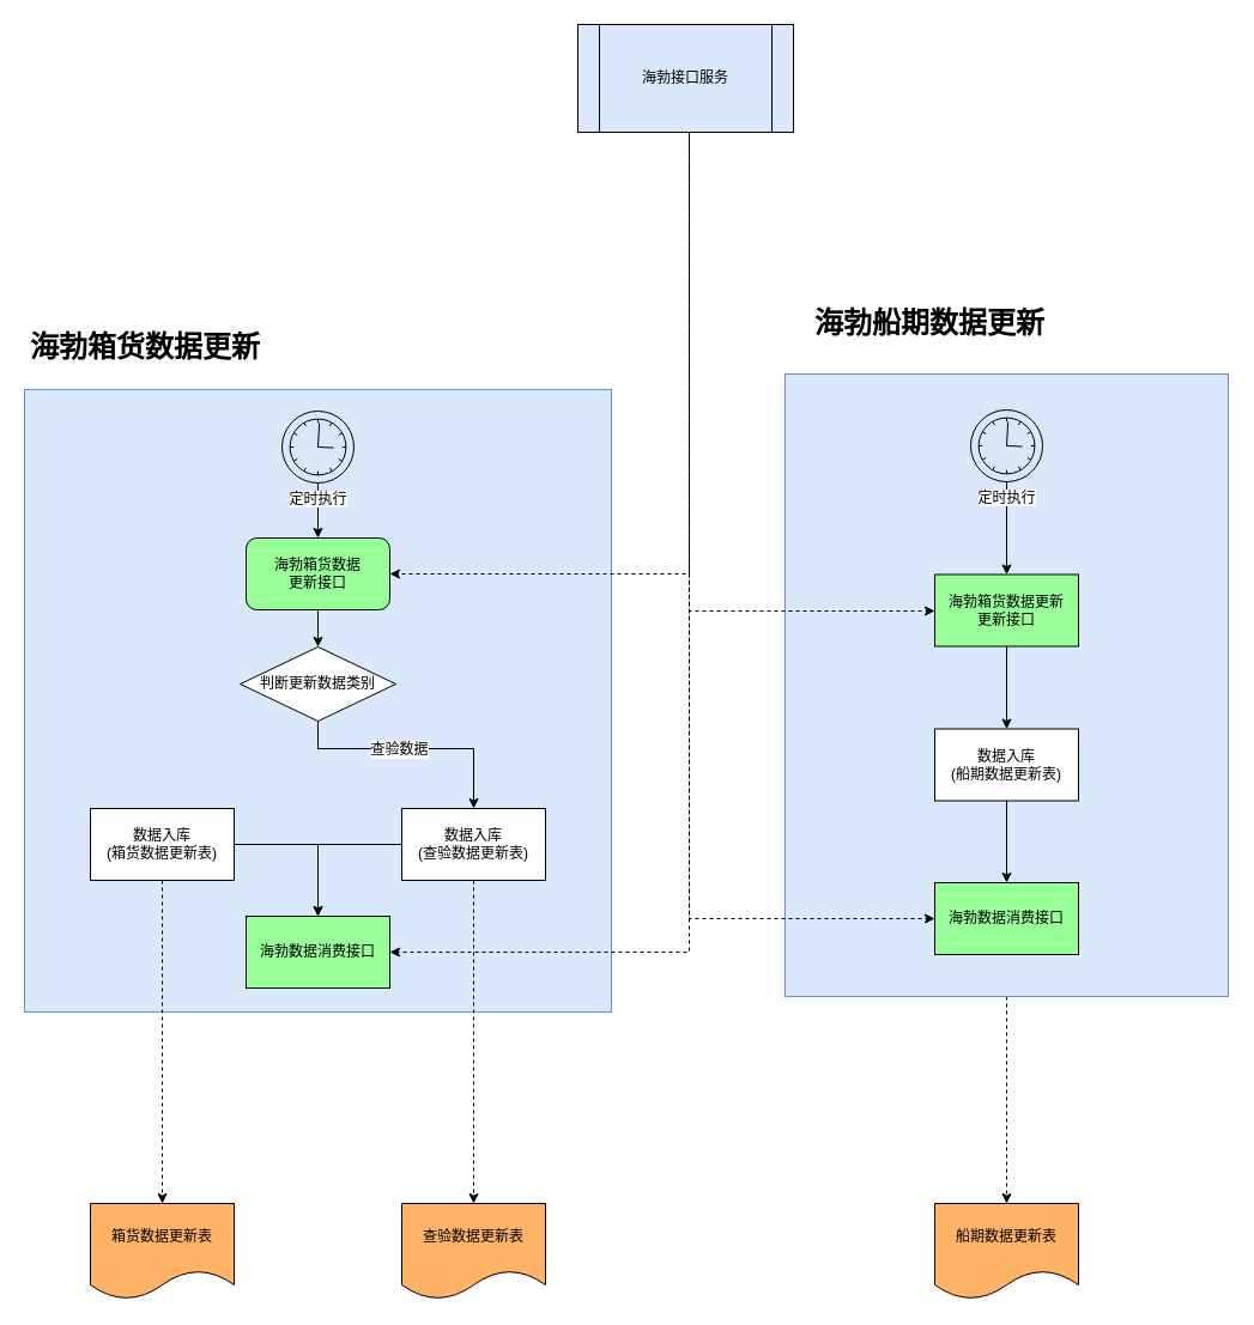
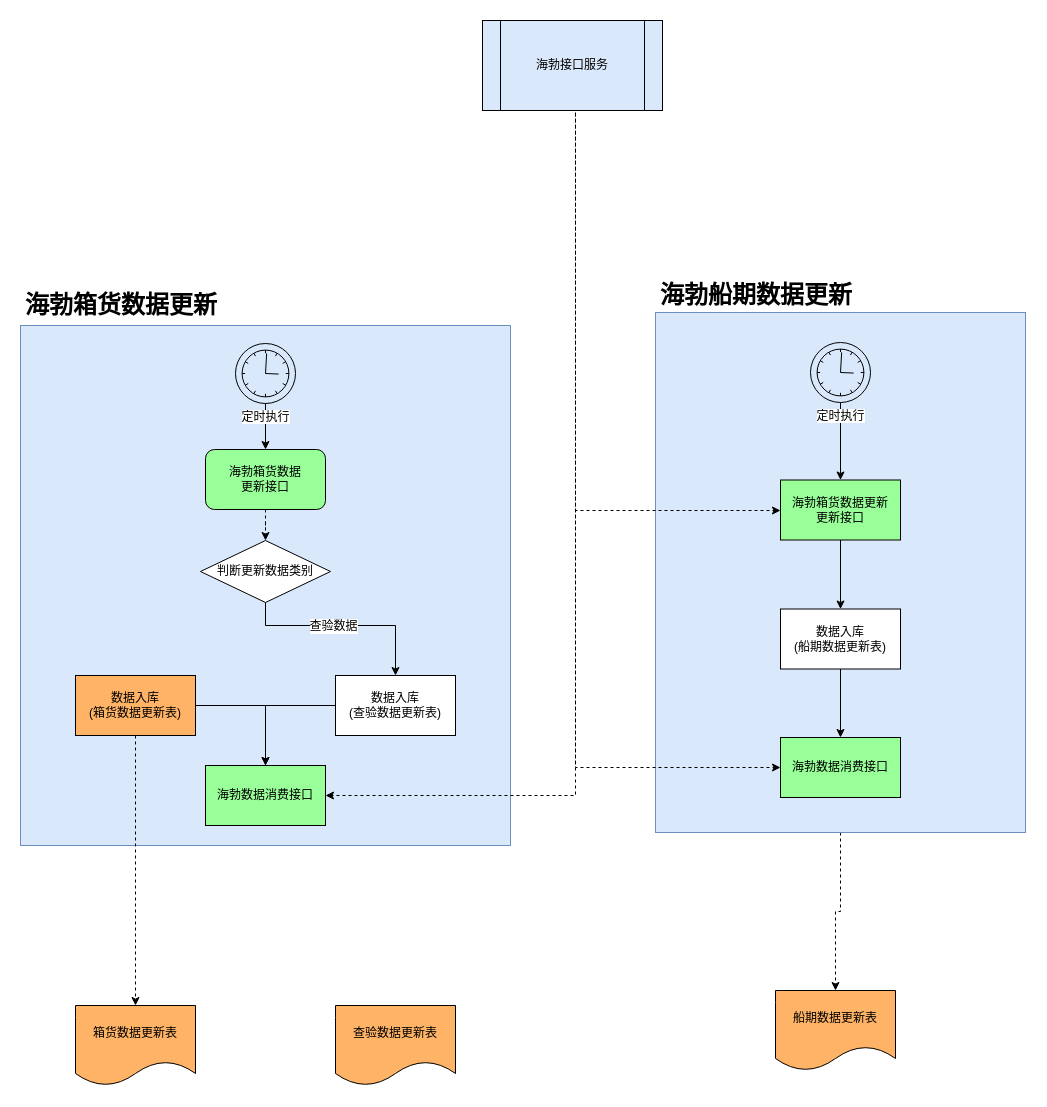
  <mxCell id="0" />
  <mxCell id="1" parent="0" />
  <mxCell id="2" value="" style="rounded=0;whiteSpace=wrap;html=1;strokeColor=#6c8ebf;fillColor=#dae8fc;" parent="1" vertex="1"><mxGeometry x="20" y="325" width="490" height="520" as="geometry" /></mxCell>
- <mxCell id="3" value="" style="edgeStyle=orthogonalEdgeStyle;rounded=0;orthogonalLoop=1;jettySize=auto;html=1;strokeColor=#000000;entryX=0.5;entryY=0;entryDx=0;entryDy=0;" parent="1" source="5" target="8" edge="1"><mxGeometry relative="1" as="geometry"><mxPoint x="265" y="581" as="targetPoint" /></mxGeometry></mxCell>
- <mxCell id="4" style="edgeStyle=orthogonalEdgeStyle;rounded=0;orthogonalLoop=1;jettySize=auto;html=1;dashed=1;" parent="1" source="35" target="5" edge="1"><mxGeometry relative="1" as="geometry"><Array as="points"><mxPoint x="575" y="479" /></Array></mxGeometry></mxCell>
+ <mxCell id="3" value="" style="edgeStyle=orthogonalEdgeStyle;rounded=0;orthogonalLoop=1;jettySize=auto;html=1;strokeColor=#000000;entryX=0.5;entryY=0;entryDx=0;entryDy=0;dashed=1;" parent="1" source="5" target="8" edge="1"><mxGeometry relative="1" as="geometry"><mxPoint x="265" y="581" as="targetPoint" /></mxGeometry></mxCell>
  <mxCell id="5" value="海勃箱货数据&lt;br&gt;更新接口" style="whiteSpace=wrap;html=1;strokeColor=#000000;fillColor=#99FF99;rounded=1;" parent="1" vertex="1"><mxGeometry x="205" y="449" width="120" height="60" as="geometry" /></mxCell>
  <mxCell id="6" style="edgeStyle=orthogonalEdgeStyle;rounded=0;orthogonalLoop=1;jettySize=auto;html=1;strokeColor=#000000;" parent="1" source="8" target="14" edge="1"><mxGeometry relative="1" as="geometry"><mxPoint x="375" y="770" as="targetPoint" /><Array as="points"><mxPoint x="265" y="625" /><mxPoint x="395" y="625" /></Array></mxGeometry></mxCell>
  <mxCell id="7" value="查验数据" style="text;html=1;resizable=0;points=[];align=center;verticalAlign=middle;labelBackgroundColor=#ffffff;" parent="6" vertex="1" connectable="0"><mxGeometry x="0.472" y="-1" relative="1" as="geometry"><mxPoint x="-59" y="-1" as="offset" /></mxGeometry></mxCell>
  <mxCell id="8" value="判断更新数据类别" style="rhombus;whiteSpace=wrap;html=1;" parent="1" vertex="1"><mxGeometry x="200" y="540" width="130" height="62" as="geometry" /></mxCell>
  <mxCell id="9" style="edgeStyle=orthogonalEdgeStyle;rounded=0;orthogonalLoop=1;jettySize=auto;html=1;strokeColor=#000000;dashed=1;" parent="1" source="11" target="15" edge="1"><mxGeometry relative="1" as="geometry" /></mxCell>
  <mxCell id="10" style="edgeStyle=orthogonalEdgeStyle;rounded=0;orthogonalLoop=1;jettySize=auto;html=1;strokeColor=#000000;" parent="1" source="11" target="20" edge="1"><mxGeometry relative="1" as="geometry" /></mxCell>
- <mxCell id="11" value="数据入库&lt;br&gt;(箱货数据更新表)" style="rounded=0;whiteSpace=wrap;html=1;strokeColor=#000000;fillColor=#FFFFFF;" parent="1" vertex="1"><mxGeometry x="75" y="675" width="120" height="60" as="geometry" /></mxCell>
- <mxCell id="12" style="edgeStyle=orthogonalEdgeStyle;rounded=0;orthogonalLoop=1;jettySize=auto;html=1;strokeColor=#000000;dashed=1;" parent="1" source="14" target="16" edge="1"><mxGeometry relative="1" as="geometry" /></mxCell>
+ <mxCell id="11" value="数据入库&lt;br&gt;(箱货数据更新表)" style="rounded=0;whiteSpace=wrap;html=1;strokeColor=#000000;fillColor=#ffb366;" parent="1" vertex="1"><mxGeometry x="75" y="675" width="120" height="60" as="geometry" /></mxCell>
  <mxCell id="13" style="edgeStyle=orthogonalEdgeStyle;rounded=0;orthogonalLoop=1;jettySize=auto;html=1;entryX=0.5;entryY=0;entryDx=0;entryDy=0;strokeColor=#000000;" parent="1" source="14" target="20" edge="1"><mxGeometry relative="1" as="geometry" /></mxCell>
  <mxCell id="14" value="数据入库&lt;br&gt;(查验数据更新表)" style="rounded=0;whiteSpace=wrap;html=1;strokeColor=#000000;fillColor=#FFFFFF;" parent="1" vertex="1"><mxGeometry x="335" y="675" width="120" height="60" as="geometry" /></mxCell>
  <mxCell id="15" value="箱货数据更新表" style="shape=document;whiteSpace=wrap;html=1;boundedLbl=1;fillColor=#FFB366;" parent="1" vertex="1"><mxGeometry x="75" y="1005" width="120" height="80" as="geometry" /></mxCell>
  <mxCell id="16" value="查验数据更新表" style="shape=document;whiteSpace=wrap;html=1;boundedLbl=1;fillColor=#FFB366;" parent="1" vertex="1"><mxGeometry x="335" y="1005" width="120" height="80" as="geometry" /></mxCell>
  <mxCell id="17" value="" style="edgeStyle=orthogonalEdgeStyle;rounded=0;orthogonalLoop=1;jettySize=auto;html=1;strokeColor=#000000;" parent="1" source="18" target="5" edge="1"><mxGeometry relative="1" as="geometry" /></mxCell>
  <mxCell id="18" value="定时执行" style="shape=mxgraph.bpmn.shape;html=1;verticalLabelPosition=bottom;labelBackgroundColor=#ffffff;verticalAlign=top;align=center;perimeter=ellipsePerimeter;outlineConnect=0;outline=standard;symbol=timer;strokeColor=#000000;fillColor=none;" parent="1" vertex="1"><mxGeometry x="235" y="343" width="60" height="60" as="geometry" /></mxCell>
  <mxCell id="19" style="edgeStyle=orthogonalEdgeStyle;rounded=0;orthogonalLoop=1;jettySize=auto;html=1;dashed=1;exitX=0.5;exitY=1;exitDx=0;exitDy=0;" parent="1" source="35" target="20" edge="1"><mxGeometry relative="1" as="geometry"><Array as="points"><mxPoint x="575" y="65" /><mxPoint x="575" y="795" /></Array></mxGeometry></mxCell>
  <mxCell id="20" value="海勃数据消费接口" style="rounded=0;whiteSpace=wrap;html=1;strokeColor=#000000;fillColor=#99FF99;" parent="1" vertex="1"><mxGeometry x="205" y="765" width="120" height="60" as="geometry" /></mxCell>
- <mxCell id="21" value="&lt;h1&gt;海勃箱货数据更新&lt;/h1&gt;" style="text;html=1;strokeColor=none;fillColor=none;spacing=5;spacingTop=-20;whiteSpace=wrap;overflow=hidden;rounded=0;" parent="1" vertex="1"><mxGeometry x="20" y="270" width="290" height="40" as="geometry" /></mxCell>
- <mxCell id="22" value="船期数据更新表" style="shape=document;whiteSpace=wrap;html=1;boundedLbl=1;fillColor=#FFB366;" parent="1" vertex="1"><mxGeometry x="780" y="1005" width="120" height="80" as="geometry" /></mxCell>
+ <mxCell id="21" value="&lt;h1&gt;海勃箱货数据更新&lt;/h1&gt;" style="text;html=1;strokeColor=none;fillColor=none;spacing=5;spacingTop=-20;whiteSpace=wrap;overflow=hidden;rounded=0;" parent="1" vertex="1"><mxGeometry x="20" y="285" width="290" height="40" as="geometry" /></mxCell>
+ <mxCell id="22" value="船期数据更新表" style="shape=document;whiteSpace=wrap;html=1;boundedLbl=1;fillColor=#FFB366;" parent="1" vertex="1"><mxGeometry x="775" y="990" width="120" height="80" as="geometry" /></mxCell>
  <mxCell id="23" style="edgeStyle=orthogonalEdgeStyle;rounded=0;orthogonalLoop=1;jettySize=auto;html=1;dashed=1;strokeColor=#000000;" parent="1" source="24" target="22" edge="1"><mxGeometry relative="1" as="geometry" /></mxCell>
  <mxCell id="24" value="" style="rounded=0;whiteSpace=wrap;html=1;strokeColor=#6c8ebf;fillColor=#dae8fc;" parent="1" vertex="1"><mxGeometry x="655" y="312" width="370" height="520" as="geometry" /></mxCell>
  <mxCell id="25" value="" style="edgeStyle=orthogonalEdgeStyle;rounded=0;orthogonalLoop=1;jettySize=auto;html=1;strokeColor=#000000;" parent="1" source="27" target="29" edge="1"><mxGeometry relative="1" as="geometry"><mxPoint x="840" y="527" as="targetPoint" /></mxGeometry></mxCell>
  <mxCell id="26" style="edgeStyle=orthogonalEdgeStyle;rounded=0;orthogonalLoop=1;jettySize=auto;html=1;dashed=1;" parent="1" target="27" edge="1"><mxGeometry relative="1" as="geometry"><mxPoint x="565" y="57" as="sourcePoint" /><Array as="points"><mxPoint x="575" y="57" /><mxPoint x="575" y="510" /></Array></mxGeometry></mxCell>
  <mxCell id="27" value="海勃箱货数据更新&lt;br&gt;更新接口" style="rounded=0;whiteSpace=wrap;html=1;strokeColor=#000000;fillColor=#99FF99;" parent="1" vertex="1"><mxGeometry x="780" y="479.5" width="120" height="60" as="geometry" /></mxCell>
  <mxCell id="28" style="edgeStyle=orthogonalEdgeStyle;rounded=0;orthogonalLoop=1;jettySize=auto;html=1;strokeColor=#000000;" parent="1" source="29" target="33" edge="1"><mxGeometry relative="1" as="geometry" /></mxCell>
  <mxCell id="29" value="数据入库&lt;br&gt;(船期数据更新表)" style="rounded=0;whiteSpace=wrap;html=1;strokeColor=#000000;fillColor=#FFFFFF;" parent="1" vertex="1"><mxGeometry x="780" y="608.5" width="120" height="60" as="geometry" /></mxCell>
  <mxCell id="30" value="" style="edgeStyle=orthogonalEdgeStyle;rounded=0;orthogonalLoop=1;jettySize=auto;html=1;strokeColor=#000000;" parent="1" source="31" target="27" edge="1"><mxGeometry relative="1" as="geometry" /></mxCell>
  <mxCell id="31" value="定时执行" style="shape=mxgraph.bpmn.shape;html=1;verticalLabelPosition=bottom;labelBackgroundColor=#ffffff;verticalAlign=top;align=center;perimeter=ellipsePerimeter;outlineConnect=0;outline=standard;symbol=timer;strokeColor=#000000;fillColor=none;" parent="1" vertex="1"><mxGeometry x="810" y="342" width="60" height="60" as="geometry" /></mxCell>
  <mxCell id="32" style="edgeStyle=orthogonalEdgeStyle;rounded=0;orthogonalLoop=1;jettySize=auto;html=1;dashed=1;" parent="1" target="33" edge="1"><mxGeometry relative="1" as="geometry"><mxPoint x="565" y="56" as="sourcePoint" /><Array as="points"><mxPoint x="575" y="56" /><mxPoint x="575" y="767" /></Array></mxGeometry></mxCell>
  <mxCell id="33" value="海勃数据消费接口" style="rounded=0;whiteSpace=wrap;html=1;strokeColor=#000000;fillColor=#99FF99;" parent="1" vertex="1"><mxGeometry x="780" y="737" width="120" height="60" as="geometry" /></mxCell>
- <mxCell id="34" value="&lt;h1&gt;海勃船期数据更新&lt;/h1&gt;" style="text;html=1;strokeColor=none;fillColor=none;spacing=5;spacingTop=-20;whiteSpace=wrap;overflow=hidden;rounded=0;" parent="1" vertex="1"><mxGeometry x="675" y="250" width="290" height="37" as="geometry" /></mxCell>
+ <mxCell id="34" value="&lt;h1&gt;海勃船期数据更新&lt;/h1&gt;" style="text;html=1;strokeColor=none;fillColor=none;spacing=5;spacingTop=-20;whiteSpace=wrap;overflow=hidden;rounded=0;" parent="1" vertex="1"><mxGeometry x="655" y="275" width="290" height="37" as="geometry" /></mxCell>
  <mxCell id="35" value="海勃接口服务" style="shape=process;whiteSpace=wrap;html=1;backgroundOutline=1;fillColor=#dae8fc;strokeColor=#000000;" parent="1" vertex="1"><mxGeometry x="482" y="20" width="180" height="90" as="geometry" /></mxCell>
